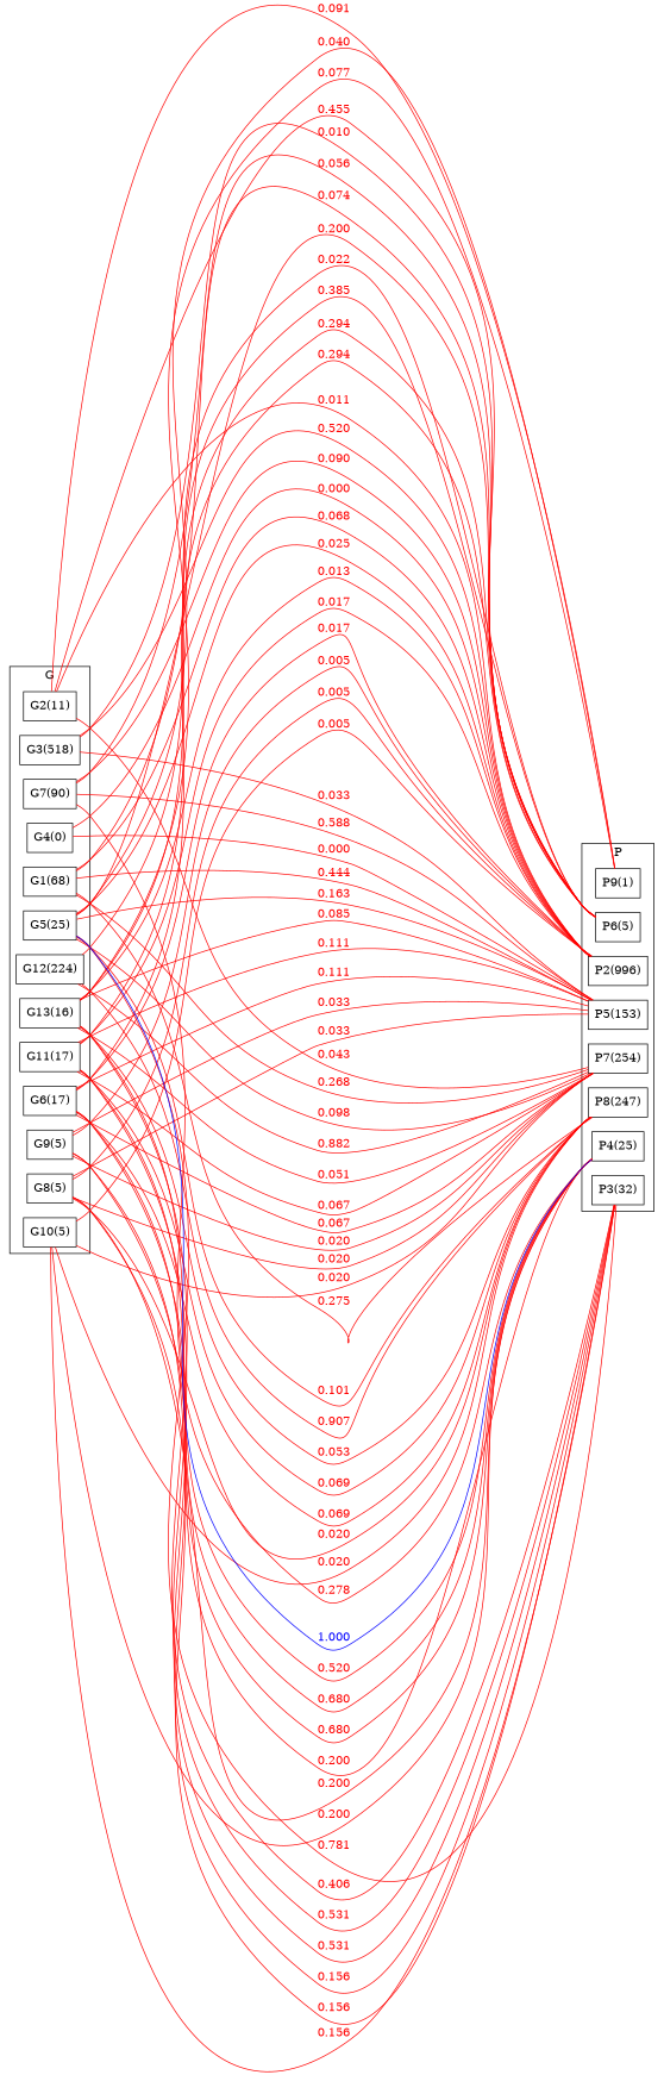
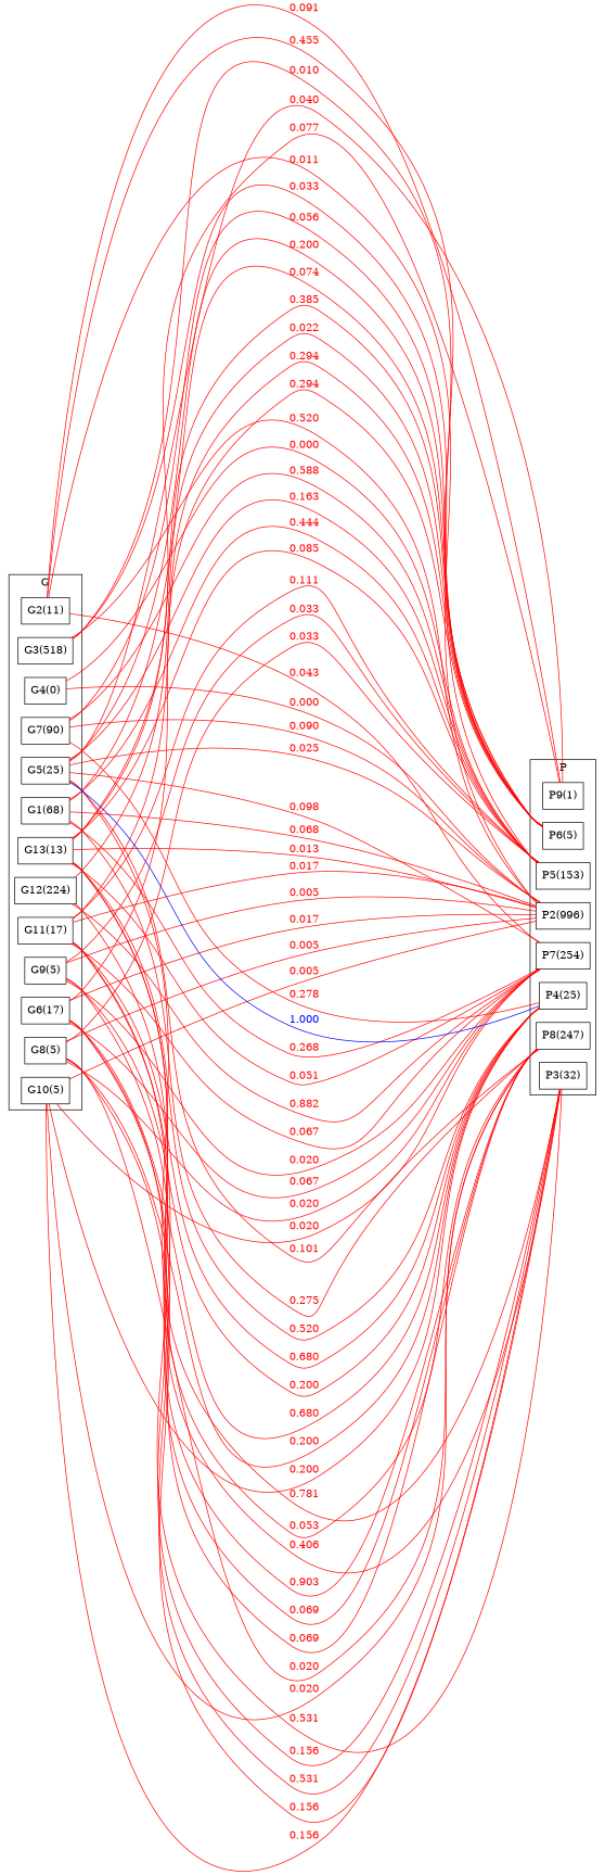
  strict graph {
    concentrate=true
    rankdir=LR
    ranksep="8 equally"
    splines=true
    node [shape=rectangle]
    edge [color=red fontcolor=red]
    n1 [label="G1(68)"]
    n2 [label="G2(11)"]
    n3 [label="G3(518)"]
    n4 [label="G4(0)"]
    n5 [label="G5(25)"]
    n6 [label="G6(17)"]
    n7 [label="G7(90)"]
    n8 [label="G8(5)"]
    n9 [label="G9(5)"]
    n10 [label="G10(5)"]
    n11 [label="G11(17)"]
    n12 [label="G12(224)"]
-   n13 [label="G13(16)"]
+   n13 [label="G13(13)"]
    n14 [label="P2(996)"]
    n15 [label="P3(32)"]
    n16 [label="P4(25)"]
    n17 [label="P5(153)"]
    n18 [label="P6(5)"]
    n19 [label="P7(254)"]
    n20 [label="P8(247)"]
    n21 [label="P9(1)"]
    subgraph cluster_1 {
      color=black
      label=G
      rank=same
      n1
      n2
      n3
      n4
      n5
      n6
      n7
      n8
      n9
      n10
      n11
      n12
      n13
    }
    subgraph cluster_2 {
      color=black
      label=P
      rank=same
      n14
      n15
      n16
      n17
      n18
      n19
      n20
      n21
    }
    n1 -- n14 [label=0.068]
    n1 -- n17 [label=0.444]
    n1 -- n18 [label=0.074]
    n1 -- n19 [label=0.268]
    n1 -- n20 [label=0.275]
    n2 -- n14 [label=0.011]
    n2 -- n18 [label=0.455]
    n2 -- n19 [label=0.043]
    n2 -- n21 [label=0.091]
    n3 -- n14 [label=0.520]
    n3 -- n17 [label=0.033]
    n3 -- n18 [label=0.010]
    n4 -- n14 [label=0.000]
    n4 -- n17 [label=0.000]
    n5 -- n14 [label=0.025]
    n5 -- n15 [label=0.781]
    n5 -- n17 [label=0.163]
    n5 -- n18 [label=0.200]
    n5 -- n19 [label=0.098]
    n5 -- n20 [label=0.101]
    n5 -- n21 [label=0.040]
    n6 -- n14 [label=0.017]
    n6 -- n15 [label=0.531]
    n6 -- n16 [label=0.680]
-   n6 -- n17 [label=0.111]
    n6 -- n18 [label=0.294]
    n6 -- n19 [label=0.067]
    n6 -- n20 [label=0.069]
    n7 -- n14 [label=0.090]
    n7 -- n16 [label=0.278]
    n7 -- n17 [label=0.588]
    n7 -- n18 [label=0.056]
    n8 -- n14 [label=0.005]
    n8 -- n15 [label=0.156]
    n8 -- n16 [label=0.200]
    n8 -- n17 [label=0.033]
    n8 -- n19 [label=0.020]
    n8 -- n20 [label=0.020]
    n9 -- n14 [label=0.005]
    n9 -- n15 [label=0.156]
    n9 -- n16 [label=0.200]
    n9 -- n17 [label=0.033]
    n9 -- n19 [label=0.020]
    n10 -- n14 [label=0.005]
    n10 -- n15 [label=0.156]
    n10 -- n16 [label=0.200]
    n10 -- n19 [label=0.020]
    n10 -- n20 [label=0.020]
    n11 -- n14 [label=0.017]
    n11 -- n15 [label=0.531]
    n11 -- n16 [label=0.680]
    n11 -- n17 [label=0.111]
    n11 -- n18 [label=0.294]
    n11 -- n19 [label=0.067]
    n11 -- n20 [label=0.069]
    n12 -- n18 [label=0.022]
    n12 -- n19 [label=0.882]
-   n12 -- n20 [label=0.907]
+   n12 -- n20 [label=0.903]
    n13 -- n14 [label=0.013]
    n13 -- n15 [label=0.406]
    n13 -- n16 [label=0.520]
    n13 -- n17 [label=0.085]
    n13 -- n18 [label=0.385]
    n13 -- n19 [label=0.051]
    n13 -- n20 [label=0.053]
    n13 -- n21 [label=0.077]
    n16 -- n5 [color=blue dir=none fontcolor=blue label=1.000]
  }
